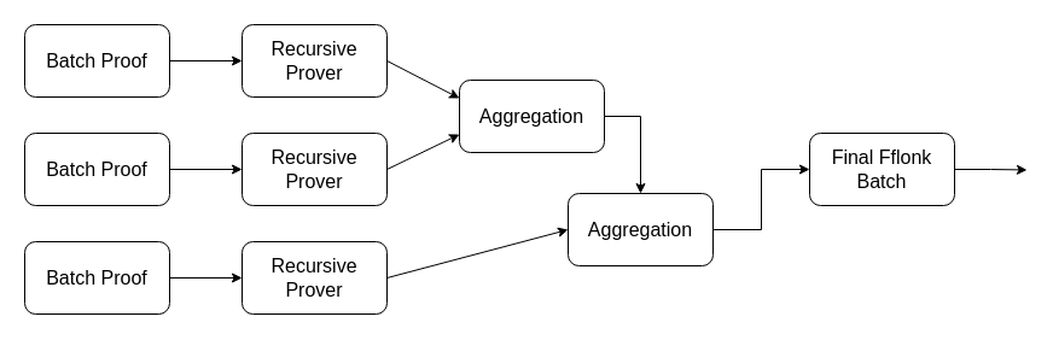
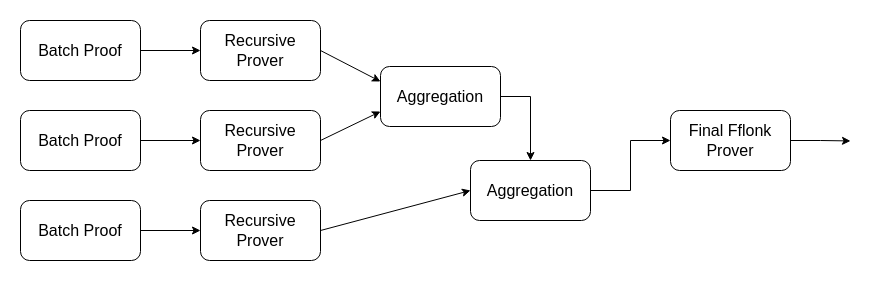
  <mxCell id="0" />
  <mxCell id="1" parent="0" />
  <mxCell id="2" style="edgeStyle=orthogonalEdgeStyle;rounded=0;orthogonalLoop=1;jettySize=auto;html=1;exitX=1;exitY=0.5;exitDx=0;exitDy=0;entryX=0;entryY=0.5;entryDx=0;entryDy=0;fontSize=16;" edge="1" parent="1" source="3" target="9"><mxGeometry relative="1" as="geometry" /></mxCell>
  <mxCell id="3" value="Batch Proof" style="rounded=1;whiteSpace=wrap;html=1;fontSize=16;" vertex="1" parent="1"><mxGeometry x="20" y="20" width="120" height="60" as="geometry" /></mxCell>
  <mxCell id="4" style="edgeStyle=orthogonalEdgeStyle;rounded=0;orthogonalLoop=1;jettySize=auto;html=1;exitX=1;exitY=0.5;exitDx=0;exitDy=0;entryX=0;entryY=0.5;entryDx=0;entryDy=0;fontSize=16;" edge="1" parent="1" source="5" target="11"><mxGeometry relative="1" as="geometry" /></mxCell>
  <mxCell id="5" value="Batch Proof" style="rounded=1;whiteSpace=wrap;html=1;fontSize=16;" vertex="1" parent="1"><mxGeometry x="20" y="110" width="120" height="60" as="geometry" /></mxCell>
  <mxCell id="6" style="edgeStyle=orthogonalEdgeStyle;rounded=0;orthogonalLoop=1;jettySize=auto;html=1;exitX=1;exitY=0.5;exitDx=0;exitDy=0;entryX=0;entryY=0.5;entryDx=0;entryDy=0;" edge="1" parent="1" source="7" target="13"><mxGeometry relative="1" as="geometry" /></mxCell>
  <mxCell id="7" value="Batch Proof" style="rounded=1;whiteSpace=wrap;html=1;fontSize=16;" vertex="1" parent="1"><mxGeometry x="20" y="200" width="120" height="60" as="geometry" /></mxCell>
  <mxCell id="8" style="rounded=0;orthogonalLoop=1;jettySize=auto;html=1;exitX=1;exitY=0.5;exitDx=0;exitDy=0;entryX=0;entryY=0.25;entryDx=0;entryDy=0;" edge="1" parent="1" source="9" target="15"><mxGeometry relative="1" as="geometry" /></mxCell>
  <mxCell id="9" value="Recursive Prover" style="rounded=1;whiteSpace=wrap;html=1;fontSize=16;" vertex="1" parent="1"><mxGeometry x="200" y="20" width="120" height="60" as="geometry" /></mxCell>
  <mxCell id="10" style="rounded=0;orthogonalLoop=1;jettySize=auto;html=1;exitX=1;exitY=0.5;exitDx=0;exitDy=0;entryX=0;entryY=0.75;entryDx=0;entryDy=0;" edge="1" parent="1" source="11" target="15"><mxGeometry relative="1" as="geometry" /></mxCell>
  <mxCell id="11" value="Recursive Prover" style="rounded=1;whiteSpace=wrap;html=1;fontSize=16;" vertex="1" parent="1"><mxGeometry x="200" y="110" width="120" height="60" as="geometry" /></mxCell>
  <mxCell id="12" style="rounded=0;orthogonalLoop=1;jettySize=auto;html=1;exitX=1;exitY=0.5;exitDx=0;exitDy=0;entryX=0;entryY=0.5;entryDx=0;entryDy=0;" edge="1" parent="1" source="13" target="17"><mxGeometry relative="1" as="geometry" /></mxCell>
  <mxCell id="13" value="Recursive Prover" style="rounded=1;whiteSpace=wrap;html=1;fontSize=16;" vertex="1" parent="1"><mxGeometry x="200" y="200" width="120" height="60" as="geometry" /></mxCell>
  <mxCell id="14" style="edgeStyle=orthogonalEdgeStyle;rounded=0;orthogonalLoop=1;jettySize=auto;html=1;exitX=1;exitY=0.5;exitDx=0;exitDy=0;entryX=0.5;entryY=0;entryDx=0;entryDy=0;" edge="1" parent="1" source="15" target="17"><mxGeometry relative="1" as="geometry" /></mxCell>
  <mxCell id="15" value="Aggregation" style="rounded=1;whiteSpace=wrap;html=1;fontSize=16;" vertex="1" parent="1"><mxGeometry x="380" y="66" width="120" height="60" as="geometry" /></mxCell>
  <mxCell id="16" style="edgeStyle=orthogonalEdgeStyle;rounded=0;orthogonalLoop=1;jettySize=auto;html=1;exitX=1;exitY=0.5;exitDx=0;exitDy=0;entryX=0;entryY=0.5;entryDx=0;entryDy=0;" edge="1" parent="1" source="17" target="19"><mxGeometry relative="1" as="geometry" /></mxCell>
  <mxCell id="17" value="Aggregation" style="rounded=1;whiteSpace=wrap;html=1;fontSize=16;" vertex="1" parent="1"><mxGeometry x="470" y="160" width="120" height="60" as="geometry" /></mxCell>
  <mxCell id="18" style="edgeStyle=orthogonalEdgeStyle;rounded=0;orthogonalLoop=1;jettySize=auto;html=1;exitX=1;exitY=0.5;exitDx=0;exitDy=0;fontSize=16;" edge="1" parent="1" source="19"><mxGeometry relative="1" as="geometry"><mxPoint x="850" y="140.444" as="targetPoint" /></mxGeometry></mxCell>
- <mxCell id="19" value="Final Fflonk Batch" style="rounded=1;whiteSpace=wrap;html=1;fontSize=16;" vertex="1" parent="1"><mxGeometry x="670" y="110" width="120" height="60" as="geometry" /></mxCell>
+ <mxCell id="19" value="Final Fflonk Prover" style="rounded=1;whiteSpace=wrap;html=1;fontSize=16;" vertex="1" parent="1"><mxGeometry x="670" y="110" width="120" height="60" as="geometry" /></mxCell>
